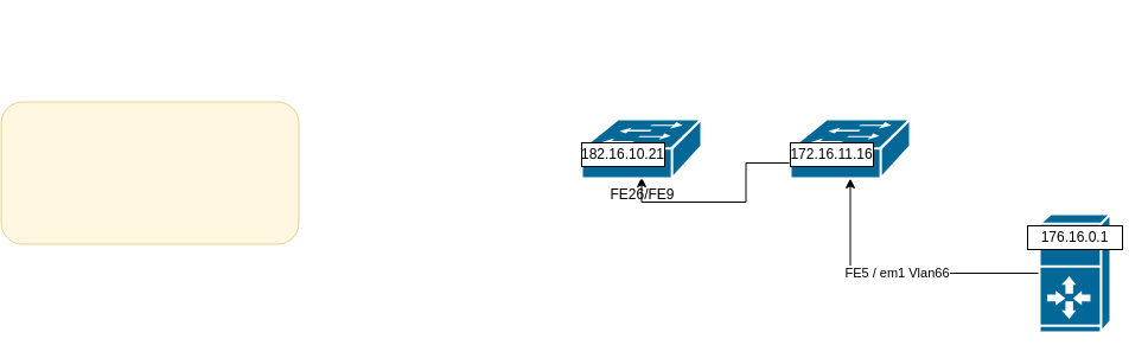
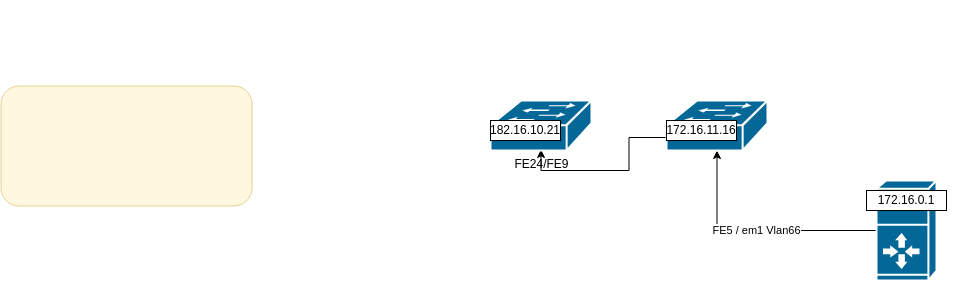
  <mxCell id="0" />
  <mxCell id="1" parent="0" />
  <mxCell id="2" value="" style="rounded=1;whiteSpace=wrap;html=1;strokeColor=#d6b656;fillColor=#fff2cc;fontSize=24;align=center;opacity=60;shadow=0;rotation=90;" parent="1" vertex="1"><mxGeometry x="20" width="120" height="251" as="geometry" y="20" /></mxCell>
  <mxCell id="3" value="FE5 / em1 Vlan66" style="edgeStyle=orthogonalEdgeStyle;rounded=0;orthogonalLoop=1;jettySize=auto;html=1;" parent="1" source="4" target="6" edge="1"><mxGeometry relative="1" as="geometry"><Array as="points"><mxPoint x="750" y="230" /><mxPoint x="750" y="230" /></Array></mxGeometry></mxCell>
  <mxCell id="4" value="" style="shape=mxgraph.cisco.servers.server_with_router;sketch=0;html=1;pointerEvents=1;dashed=0;fillColor=#036897;strokeColor=#ffffff;strokeWidth=2;verticalLabelPosition=bottom;verticalAlign=top;align=center;outlineConnect=0;shadow=0;" parent="1" vertex="1"><mxGeometry x="830" y="180" width="60" height="100" as="geometry" /></mxCell>
  <mxCell id="5" style="edgeStyle=orthogonalEdgeStyle;rounded=0;orthogonalLoop=1;jettySize=auto;html=1;exitX=0.87;exitY=0.74;exitDx=0;exitDy=0;exitPerimeter=0;entryX=0.5;entryY=0.98;entryDx=0;entryDy=0;entryPerimeter=0;" parent="1" source="6" target="7" edge="1"><mxGeometry relative="1" as="geometry"><mxPoint x="690" y="310" as="targetPoint" /></mxGeometry></mxCell>
  <mxCell id="6" value="" style="shape=mxgraph.cisco.switches.workgroup_switch;sketch=0;html=1;pointerEvents=1;dashed=0;fillColor=#036897;strokeColor=#ffffff;strokeWidth=2;verticalLabelPosition=bottom;verticalAlign=top;align=center;outlineConnect=0;shadow=0;" parent="1" vertex="1"><mxGeometry x="620" y="100" width="101" height="50" as="geometry" /></mxCell>
- <mxCell id="7" value="FE26/FE9&lt;br&gt;" style="shape=mxgraph.cisco.switches.workgroup_switch;sketch=0;html=1;pointerEvents=1;dashed=0;fillColor=#036897;strokeColor=#ffffff;strokeWidth=2;verticalLabelPosition=bottom;verticalAlign=top;align=center;outlineConnect=0;shadow=0;" parent="1" vertex="1"><mxGeometry x="444" y="100" width="101" height="50" as="geometry" /></mxCell>
+ <mxCell id="7" value="FE24/FE9&lt;br&gt;" style="shape=mxgraph.cisco.switches.workgroup_switch;sketch=0;html=1;pointerEvents=1;dashed=0;fillColor=#036897;strokeColor=#ffffff;strokeWidth=2;verticalLabelPosition=bottom;verticalAlign=top;align=center;outlineConnect=0;shadow=0;" parent="1" vertex="1"><mxGeometry x="444" y="100" width="101" height="50" as="geometry" /></mxCell>
  <mxCell id="8" value="172.16.11.16" style="whiteSpace=wrap;html=1;shadow=0;" parent="1" vertex="1"><mxGeometry x="620" y="120" width="70" height="20" as="geometry" /></mxCell>
- <mxCell id="9" value="176.16.0.1" style="whiteSpace=wrap;html=1;shadow=0;" parent="1" vertex="1"><mxGeometry x="820" y="190" width="80" height="20" as="geometry" /></mxCell>
+ <mxCell id="9" value="172.16.0.1" style="whiteSpace=wrap;html=1;shadow=0;" parent="1" vertex="1"><mxGeometry x="820" y="190" width="80" height="20" as="geometry" /></mxCell>
  <mxCell id="10" value="182.16.10.21" style="whiteSpace=wrap;html=1;shadow=0;" parent="1" vertex="1"><mxGeometry x="444" y="120" width="70" height="20" as="geometry" /></mxCell>
